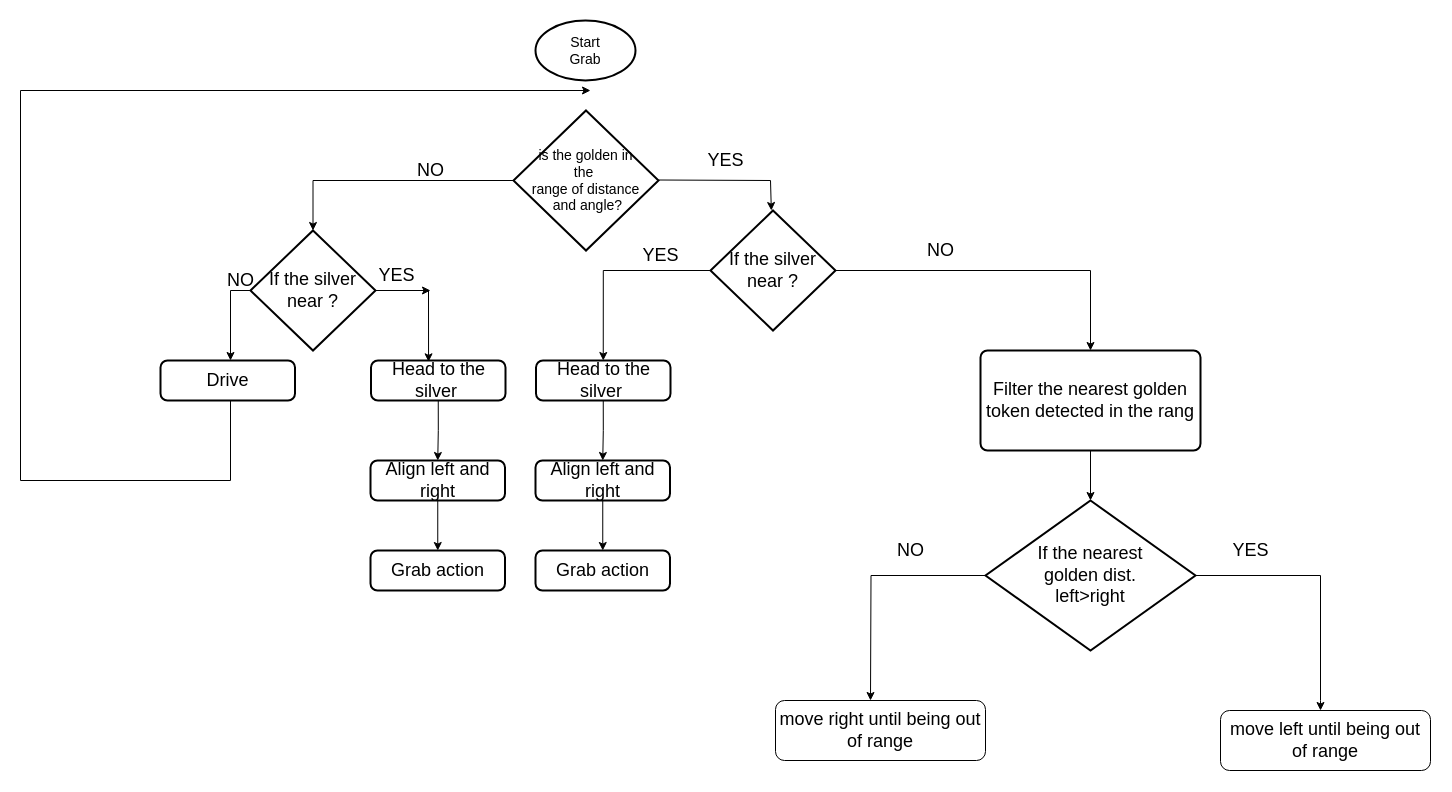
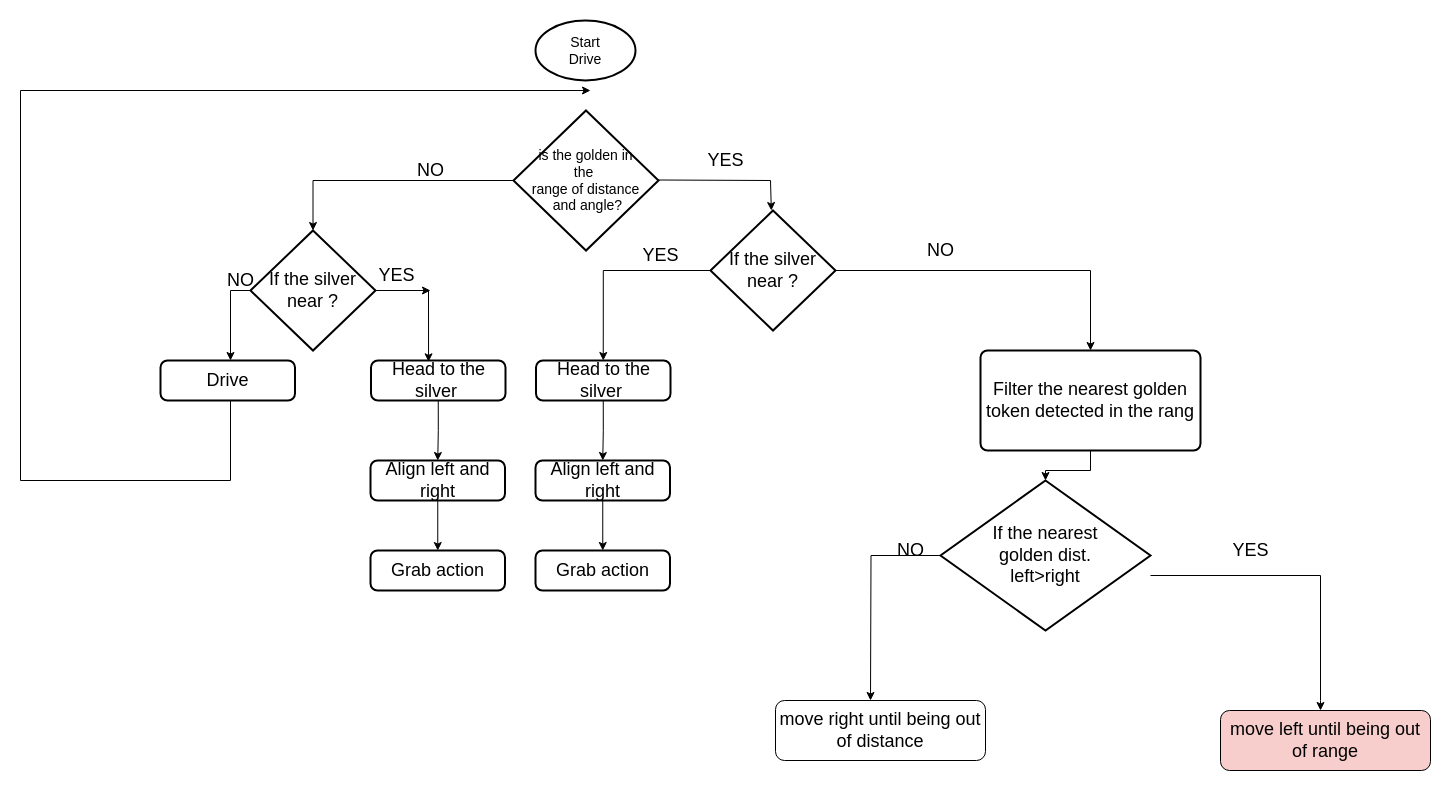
  <mxCell id="0" />
  <mxCell id="1" parent="0" />
- <mxCell id="2" value="&lt;font style=&quot;font-size: 14px&quot;&gt;Start&lt;br&gt;Grab&lt;/font&gt;" style="strokeWidth=2;html=1;shape=mxgraph.flowchart.start_1;whiteSpace=wrap;" vertex="1" parent="1"><mxGeometry x="535" y="20" width="100" height="60" as="geometry" /></mxCell>
+ <mxCell id="2" value="&lt;font style=&quot;font-size: 14px&quot;&gt;Start&lt;br&gt;Drive&lt;/font&gt;" style="strokeWidth=2;html=1;shape=mxgraph.flowchart.start_1;whiteSpace=wrap;" vertex="1" parent="1"><mxGeometry x="535" y="20" width="100" height="60" as="geometry" /></mxCell>
  <mxCell id="3" style="edgeStyle=orthogonalEdgeStyle;rounded=0;orthogonalLoop=1;jettySize=auto;html=1;exitX=0;exitY=0.5;exitDx=0;exitDy=0;exitPerimeter=0;entryX=0.5;entryY=0;entryDx=0;entryDy=0;entryPerimeter=0;fontSize=18;" edge="1" parent="1" source="4" target="29"><mxGeometry relative="1" as="geometry" /></mxCell>
  <mxCell id="4" value="&lt;font style=&quot;font-size: 14px&quot;&gt;is the golden in&lt;br&gt;the&amp;nbsp;&lt;br&gt;range of distance&lt;br&gt;&amp;nbsp;and angle?&lt;/font&gt;" style="strokeWidth=2;html=1;shape=mxgraph.flowchart.decision;whiteSpace=wrap;" vertex="1" parent="1"><mxGeometry x="513" y="110" width="145" height="140" as="geometry" /></mxCell>
  <mxCell id="5" value="" style="endArrow=classic;html=1;rounded=0;" edge="1" parent="1" target="10"><mxGeometry width="50" height="50" relative="1" as="geometry"><mxPoint x="770" y="180" as="sourcePoint" /><mxPoint x="900" y="200" as="targetPoint" /></mxGeometry></mxCell>
  <mxCell id="6" value="" style="endArrow=none;html=1;rounded=0;" edge="1" parent="1"><mxGeometry width="50" height="50" relative="1" as="geometry"><mxPoint x="658" y="179.5" as="sourcePoint" /><mxPoint x="770" y="180" as="targetPoint" /></mxGeometry></mxCell>
  <mxCell id="7" value="&lt;font style=&quot;font-size: 18px&quot;&gt;YES&lt;/font&gt;" style="text;html=1;align=center;verticalAlign=middle;resizable=0;points=[];autosize=1;strokeColor=none;fillColor=none;" vertex="1" parent="1"><mxGeometry x="700" y="150" width="50" height="20" as="geometry" /></mxCell>
  <mxCell id="8" style="edgeStyle=orthogonalEdgeStyle;rounded=0;orthogonalLoop=1;jettySize=auto;html=1;exitX=1;exitY=0.5;exitDx=0;exitDy=0;exitPerimeter=0;entryX=0.5;entryY=0;entryDx=0;entryDy=0;fontSize=14;" edge="1" parent="1" source="10" target="13"><mxGeometry relative="1" as="geometry" /></mxCell>
  <mxCell id="9" style="edgeStyle=orthogonalEdgeStyle;rounded=0;orthogonalLoop=1;jettySize=auto;html=1;exitX=0;exitY=0.5;exitDx=0;exitDy=0;exitPerimeter=0;entryX=0.5;entryY=0;entryDx=0;entryDy=0;fontSize=18;" edge="1" parent="1" source="10" target="22"><mxGeometry relative="1" as="geometry" /></mxCell>
  <mxCell id="10" value="&lt;font style=&quot;font-size: 18px&quot;&gt;If the silver near ?&lt;/font&gt;" style="strokeWidth=2;html=1;shape=mxgraph.flowchart.decision;whiteSpace=wrap;" vertex="1" parent="1"><mxGeometry x="710" y="210" width="125" height="120" as="geometry" /></mxCell>
  <mxCell id="11" value="&lt;font style=&quot;font-size: 18px&quot;&gt;NO&lt;/font&gt;" style="text;html=1;align=center;verticalAlign=middle;resizable=0;points=[];autosize=1;strokeColor=none;fillColor=none;fontSize=14;" vertex="1" parent="1"><mxGeometry x="920" y="240" width="40" height="20" as="geometry" /></mxCell>
  <mxCell id="12" style="edgeStyle=orthogonalEdgeStyle;rounded=0;orthogonalLoop=1;jettySize=auto;html=1;exitX=0.5;exitY=1;exitDx=0;exitDy=0;entryX=0.5;entryY=0;entryDx=0;entryDy=0;entryPerimeter=0;fontSize=18;" edge="1" parent="1" source="13" target="16"><mxGeometry relative="1" as="geometry" /></mxCell>
  <mxCell id="13" value="&lt;font style=&quot;font-size: 18px&quot;&gt;Filter the nearest golden token detected in the rang&lt;/font&gt;" style="rounded=1;whiteSpace=wrap;html=1;absoluteArcSize=1;arcSize=14;strokeWidth=2;fontSize=14;" vertex="1" parent="1"><mxGeometry x="980" y="350" width="220" height="100" as="geometry" /></mxCell>
  <mxCell id="14" style="edgeStyle=orthogonalEdgeStyle;rounded=0;orthogonalLoop=1;jettySize=auto;html=1;fontSize=18;" edge="1" parent="1" source="16"><mxGeometry relative="1" as="geometry"><mxPoint x="1320" y="710" as="targetPoint" /><Array as="points"><mxPoint x="1320" y="575" /><mxPoint x="1320" y="700" /></Array></mxGeometry></mxCell>
  <mxCell id="15" style="edgeStyle=orthogonalEdgeStyle;rounded=0;orthogonalLoop=1;jettySize=auto;html=1;fontSize=18;" edge="1" parent="1" source="16"><mxGeometry relative="1" as="geometry"><mxPoint x="870" y="700" as="targetPoint" /></mxGeometry></mxCell>
- <mxCell id="16" value="&lt;font style=&quot;font-size: 18px&quot;&gt;If the nearest&lt;br&gt;golden dist.&lt;br&gt;left&amp;gt;right&lt;/font&gt;" style="strokeWidth=2;html=1;shape=mxgraph.flowchart.decision;whiteSpace=wrap;fontSize=14;" vertex="1" parent="1"><mxGeometry x="985" y="500" width="210" height="150" as="geometry" /></mxCell>
- <mxCell id="17" value="move left until being out of range" style="rounded=1;whiteSpace=wrap;html=1;fontSize=18;" vertex="1" parent="1"><mxGeometry x="1220" y="710" width="210" height="60" as="geometry" /></mxCell>
- <mxCell id="18" value="move right until being out of range" style="rounded=1;whiteSpace=wrap;html=1;fontSize=18;" vertex="1" parent="1"><mxGeometry x="775" y="700" width="210" height="60" as="geometry" /></mxCell>
+ <mxCell id="16" value="&lt;font style=&quot;font-size: 18px&quot;&gt;If the nearest&lt;br&gt;golden dist.&lt;br&gt;left&amp;gt;right&lt;/font&gt;" style="strokeWidth=2;html=1;shape=mxgraph.flowchart.decision;whiteSpace=wrap;fontSize=14;" vertex="1" parent="1"><mxGeometry x="940" y="480" width="210" height="150" as="geometry" /></mxCell>
+ <mxCell id="17" value="move left until being out of range" style="rounded=1;whiteSpace=wrap;html=1;fontSize=18;fillColor=#f8cecc;" vertex="1" parent="1"><mxGeometry x="1220" y="710" width="210" height="60" as="geometry" /></mxCell>
+ <mxCell id="18" value="move right until being out of distance" style="rounded=1;whiteSpace=wrap;html=1;fontSize=18;" vertex="1" parent="1"><mxGeometry x="775" y="700" width="210" height="60" as="geometry" /></mxCell>
  <mxCell id="19" value="YES" style="text;html=1;align=center;verticalAlign=middle;resizable=0;points=[];autosize=1;strokeColor=none;fillColor=none;fontSize=18;" vertex="1" parent="1"><mxGeometry x="1225" y="535" width="50" height="30" as="geometry" /></mxCell>
  <mxCell id="20" value="NO" style="text;html=1;align=center;verticalAlign=middle;resizable=0;points=[];autosize=1;strokeColor=none;fillColor=none;fontSize=18;" vertex="1" parent="1"><mxGeometry x="890" y="535" width="40" height="30" as="geometry" /></mxCell>
  <mxCell id="21" style="edgeStyle=orthogonalEdgeStyle;rounded=0;orthogonalLoop=1;jettySize=auto;html=1;exitX=0.5;exitY=1;exitDx=0;exitDy=0;entryX=0.5;entryY=0;entryDx=0;entryDy=0;fontSize=18;" edge="1" parent="1" source="22" target="24"><mxGeometry relative="1" as="geometry" /></mxCell>
  <mxCell id="22" value="Head to the silver&amp;nbsp;" style="rounded=1;whiteSpace=wrap;html=1;absoluteArcSize=1;arcSize=14;strokeWidth=2;fontSize=18;" vertex="1" parent="1"><mxGeometry x="535.5" y="360" width="134.5" height="40" as="geometry" /></mxCell>
  <mxCell id="23" style="edgeStyle=orthogonalEdgeStyle;rounded=0;orthogonalLoop=1;jettySize=auto;html=1;exitX=0.5;exitY=1;exitDx=0;exitDy=0;entryX=0.5;entryY=0;entryDx=0;entryDy=0;fontSize=18;" edge="1" parent="1" source="24" target="25"><mxGeometry relative="1" as="geometry" /></mxCell>
  <mxCell id="24" value="Align left and right" style="rounded=1;whiteSpace=wrap;html=1;absoluteArcSize=1;arcSize=14;strokeWidth=2;fontSize=18;" vertex="1" parent="1"><mxGeometry x="535" y="460" width="134.5" height="40" as="geometry" /></mxCell>
  <mxCell id="25" value="Grab action" style="rounded=1;whiteSpace=wrap;html=1;absoluteArcSize=1;arcSize=14;strokeWidth=2;fontSize=18;" vertex="1" parent="1"><mxGeometry x="535" y="550" width="134.5" height="40" as="geometry" /></mxCell>
  <mxCell id="26" value="YES" style="text;html=1;align=center;verticalAlign=middle;resizable=0;points=[];autosize=1;strokeColor=none;fillColor=none;fontSize=18;" vertex="1" parent="1"><mxGeometry x="635" y="240" width="50" height="30" as="geometry" /></mxCell>
  <mxCell id="27" style="edgeStyle=orthogonalEdgeStyle;rounded=0;orthogonalLoop=1;jettySize=auto;html=1;fontSize=18;" edge="1" parent="1" source="29"><mxGeometry relative="1" as="geometry"><mxPoint x="430" y="290" as="targetPoint" /></mxGeometry></mxCell>
  <mxCell id="28" style="edgeStyle=orthogonalEdgeStyle;rounded=0;orthogonalLoop=1;jettySize=auto;html=1;fontSize=18;" edge="1" parent="1" source="29"><mxGeometry relative="1" as="geometry"><mxPoint x="230" y="360" as="targetPoint" /><Array as="points"><mxPoint x="230" y="290" /></Array></mxGeometry></mxCell>
  <mxCell id="29" value="&lt;font style=&quot;font-size: 18px&quot;&gt;If the silver near ?&lt;/font&gt;" style="strokeWidth=2;html=1;shape=mxgraph.flowchart.decision;whiteSpace=wrap;" vertex="1" parent="1"><mxGeometry x="250" y="230" width="125" height="120" as="geometry" /></mxCell>
  <mxCell id="30" style="edgeStyle=orthogonalEdgeStyle;rounded=0;orthogonalLoop=1;jettySize=auto;html=1;exitX=0.5;exitY=1;exitDx=0;exitDy=0;entryX=0.5;entryY=0;entryDx=0;entryDy=0;fontSize=18;" edge="1" parent="1" source="31" target="33"><mxGeometry relative="1" as="geometry" /></mxCell>
  <mxCell id="31" value="Head to the silver&amp;nbsp;" style="rounded=1;whiteSpace=wrap;html=1;absoluteArcSize=1;arcSize=14;strokeWidth=2;fontSize=18;" vertex="1" parent="1"><mxGeometry x="370.5" y="360" width="134.5" height="40" as="geometry" /></mxCell>
  <mxCell id="32" style="edgeStyle=orthogonalEdgeStyle;rounded=0;orthogonalLoop=1;jettySize=auto;html=1;exitX=0.5;exitY=1;exitDx=0;exitDy=0;entryX=0.5;entryY=0;entryDx=0;entryDy=0;fontSize=18;" edge="1" parent="1" source="33" target="34"><mxGeometry relative="1" as="geometry" /></mxCell>
  <mxCell id="33" value="Align left and right" style="rounded=1;whiteSpace=wrap;html=1;absoluteArcSize=1;arcSize=14;strokeWidth=2;fontSize=18;" vertex="1" parent="1"><mxGeometry x="370" y="460" width="134.5" height="40" as="geometry" /></mxCell>
  <mxCell id="34" value="Grab action" style="rounded=1;whiteSpace=wrap;html=1;absoluteArcSize=1;arcSize=14;strokeWidth=2;fontSize=18;" vertex="1" parent="1"><mxGeometry x="370" y="550" width="134.5" height="40" as="geometry" /></mxCell>
  <mxCell id="35" value="" style="endArrow=classic;html=1;rounded=0;fontSize=18;entryX=0.428;entryY=0.033;entryDx=0;entryDy=0;entryPerimeter=0;" edge="1" parent="1" target="31"><mxGeometry width="50" height="50" relative="1" as="geometry"><mxPoint x="428" y="290" as="sourcePoint" /><mxPoint x="480" y="250" as="targetPoint" /></mxGeometry></mxCell>
  <mxCell id="36" value="YES" style="text;html=1;align=center;verticalAlign=middle;resizable=0;points=[];autosize=1;strokeColor=none;fillColor=none;fontSize=18;" vertex="1" parent="1"><mxGeometry x="370.5" y="260" width="50" height="30" as="geometry" /></mxCell>
  <mxCell id="37" value="Drive" style="rounded=1;whiteSpace=wrap;html=1;absoluteArcSize=1;arcSize=14;strokeWidth=2;fontSize=18;" vertex="1" parent="1"><mxGeometry y="360" width="134.5" height="40" as="geometry" x="160" /></mxCell>
  <mxCell id="38" value="" style="endArrow=none;html=1;rounded=0;fontSize=18;" edge="1" parent="1"><mxGeometry width="50" height="50" relative="1" as="geometry"><mxPoint x="230" y="480" as="sourcePoint" /><mxPoint x="230" y="400" as="targetPoint" /></mxGeometry></mxCell>
  <mxCell id="39" value="" style="endArrow=none;html=1;rounded=0;fontSize=18;" edge="1" parent="1"><mxGeometry width="50" height="50" relative="1" as="geometry"><mxPoint x="20" y="480" as="sourcePoint" /><mxPoint x="230" y="480" as="targetPoint" /></mxGeometry></mxCell>
  <mxCell id="40" value="" style="endArrow=none;html=1;rounded=0;fontSize=18;" edge="1" parent="1"><mxGeometry width="50" height="50" relative="1" as="geometry"><mxPoint x="20" y="480" as="sourcePoint" /><mxPoint x="20" y="90" as="targetPoint" /></mxGeometry></mxCell>
  <mxCell id="41" value="" style="endArrow=classic;html=1;rounded=0;fontSize=18;" edge="1" parent="1"><mxGeometry width="50" height="50" relative="1" as="geometry"><mxPoint x="20" y="90" as="sourcePoint" /><mxPoint x="590" y="90" as="targetPoint" /></mxGeometry></mxCell>
  <mxCell id="42" value="NO" style="text;html=1;align=center;verticalAlign=middle;resizable=0;points=[];autosize=1;strokeColor=none;fillColor=none;fontSize=18;" vertex="1" parent="1"><mxGeometry x="410" y="155" width="40" height="30" as="geometry" /></mxCell>
  <mxCell id="43" value="NO" style="text;html=1;align=center;verticalAlign=middle;resizable=0;points=[];autosize=1;strokeColor=none;fillColor=none;fontSize=18;" vertex="1" parent="1"><mxGeometry x="220" y="265" width="40" height="30" as="geometry" /></mxCell>
